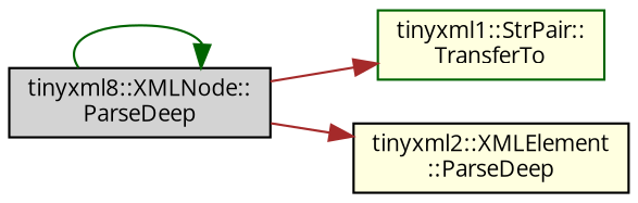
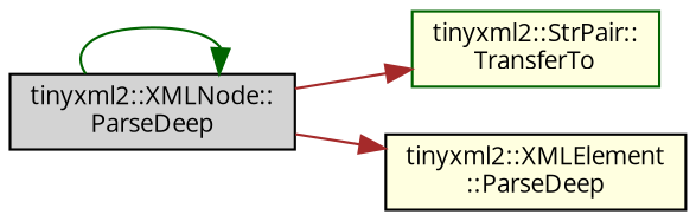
  digraph {
    fontname="Open Sans"
    rankdir=RL
    node [color=black fillcolor=lightyellow fontname="Open Sans" fontsize=10 shape=record style=filled]
    edge [color=brown dir=back fontname="Open Sans" fontsize=10 labelfontname=Helvetica labelfontsize=10 style=solid]
-   n1 [color=darkgreen fontcolor=black height=0.2 label="tinyxml1::StrPair::\lTransferTo" width=0.4]
-   n2 [fillcolor=lightgrey height=0.2 label="tinyxml8::XMLNode::\lParseDeep" width=0.4]
+   n1 [color=darkgreen fontcolor=black height=0.2 label="tinyxml2::StrPair::\lTransferTo" width=0.4]
+   n2 [fillcolor=lightgrey height=0.2 label="tinyxml2::XMLNode::\lParseDeep" width=0.4]
    n3 [height=0.2 label="tinyxml2::XMLElement\l::ParseDeep" width=0.4]
    n1 -> n2
    n2 -> n2 [color=darkgreen]
    n3 -> n2
  }
